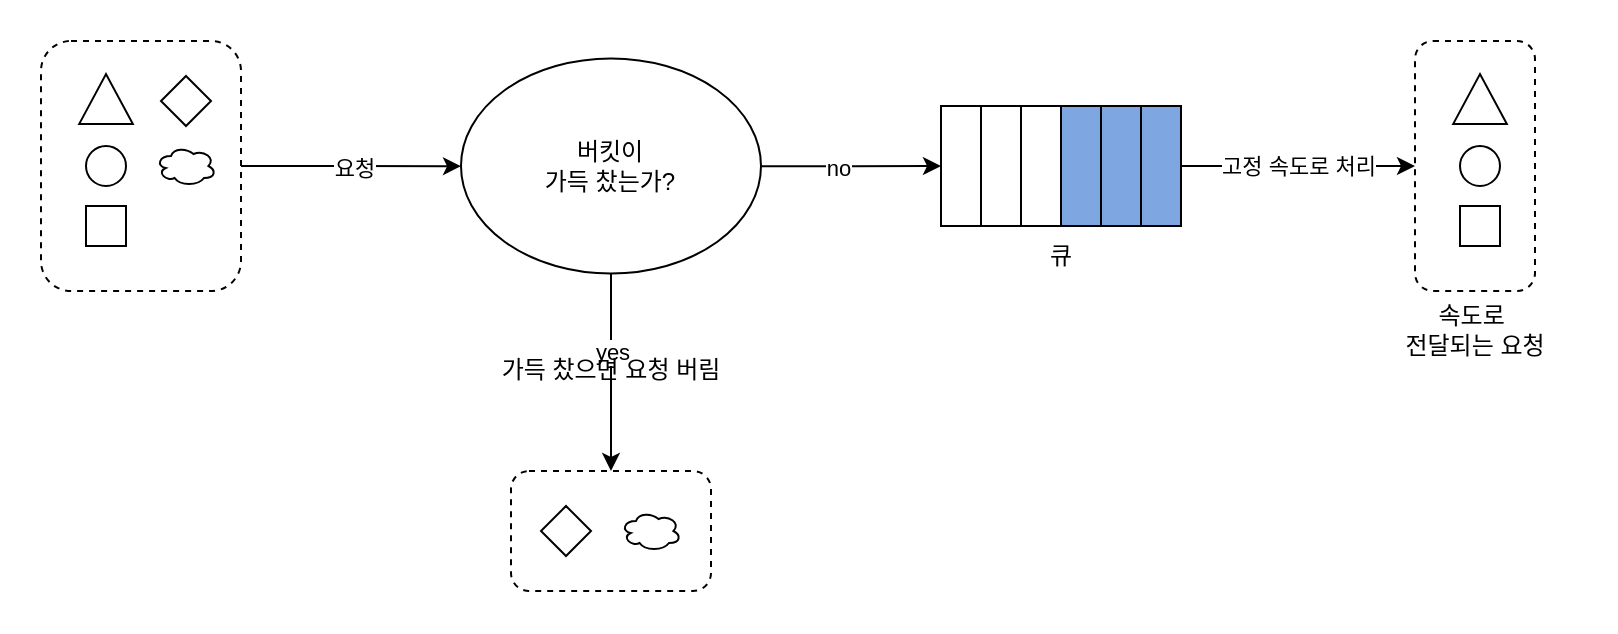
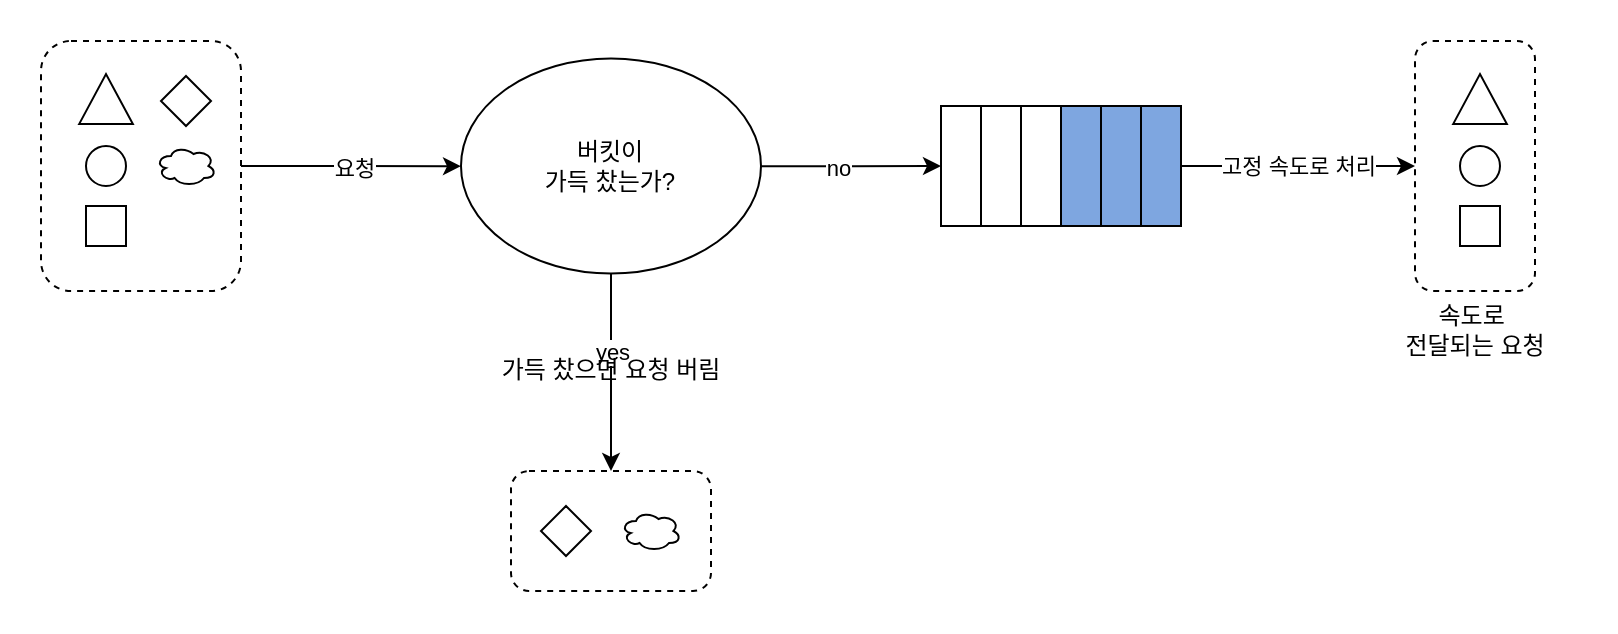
  <mxCell id="0" />
  <mxCell id="1" parent="0" />
  <mxCell id="2" value="" style="edgeStyle=orthogonalEdgeStyle;rounded=0;orthogonalLoop=1;jettySize=auto;html=1;" edge="1" parent="1" source="5" target="15"><mxGeometry relative="1" as="geometry" /></mxCell>
  <mxCell id="3" value="&lt;span style=&quot;color: rgba(0, 0, 0, 0); font-family: monospace; font-size: 0px; text-align: start; background-color: rgb(251, 251, 251);&quot;&gt;%3CmxGraphModel%3E%3Croot%3E%3CmxCell%20id%3D%220%22%2F%3E%3CmxCell%20id%3D%221%22%20parent%3D%220%22%2F%3E%3CmxCell%20id%3D%222%22%20value%3D%22%EC%9A%94%EC%B2%AD%22%20style%3D%22text%3Bhtml%3D1%3Balign%3Dcenter%3BverticalAlign%3Dmiddle%3BwhiteSpace%3Dwrap%3Brounded%3D0%3B%22%20vertex%3D%221%22%20parent%3D%221%22%3E%3CmxGeometry%20x%3D%22100%22%20y%3D%22275%22%20width%3D%2260%22%20height%3D%2230%22%20as%3D%22geometry%22%2F%3E%3C%2FmxCell%3E%3C%2Froot%3E%3C%2FmxGraphModel%3E&lt;/span&gt;" style="edgeLabel;html=1;align=center;verticalAlign=middle;resizable=0;points=[];" vertex="1" connectable="0" parent="2"><mxGeometry x="-0.038" y="1" relative="1" as="geometry"><mxPoint y="1" as="offset" /></mxGeometry></mxCell>
  <mxCell id="4" value="요청" style="edgeLabel;html=1;align=center;verticalAlign=middle;resizable=0;points=[];" vertex="1" connectable="0" parent="2"><mxGeometry x="0.035" y="-1" relative="1" as="geometry"><mxPoint as="offset" /></mxGeometry></mxCell>
  <mxCell id="5" value="" style="rounded=1;whiteSpace=wrap;html=1;dashed=1;" vertex="1" parent="1"><mxGeometry x="20" y="20" width="100" height="125" as="geometry" /></mxCell>
  <mxCell id="6" value="" style="ellipse;whiteSpace=wrap;html=1;" vertex="1" parent="1"><mxGeometry x="42.5" y="72.5" width="20" height="20" as="geometry" /></mxCell>
  <mxCell id="7" value="" style="rounded=0;whiteSpace=wrap;html=1;" vertex="1" parent="1"><mxGeometry x="42.5" y="102.5" width="20" height="20" as="geometry" /></mxCell>
  <mxCell id="8" value="" style="triangle;whiteSpace=wrap;html=1;rotation=-90;" vertex="1" parent="1"><mxGeometry x="40" y="35.62" width="25" height="26.88" as="geometry" /></mxCell>
  <mxCell id="9" value="" style="rhombus;whiteSpace=wrap;html=1;" vertex="1" parent="1"><mxGeometry x="80" y="37.5" width="25" height="25" as="geometry" /></mxCell>
  <mxCell id="10" value="" style="ellipse;shape=cloud;whiteSpace=wrap;html=1;" vertex="1" parent="1"><mxGeometry x="77.5" y="72.5" width="30" height="20" as="geometry" /></mxCell>
  <mxCell id="11" value="" style="edgeStyle=orthogonalEdgeStyle;rounded=0;orthogonalLoop=1;jettySize=auto;html=1;entryX=0.5;entryY=0;entryDx=0;entryDy=0;" edge="1" parent="1" source="15" target="16"><mxGeometry relative="1" as="geometry" /></mxCell>
  <mxCell id="12" value="yes" style="edgeLabel;html=1;align=center;verticalAlign=middle;resizable=0;points=[];" vertex="1" connectable="0" parent="11"><mxGeometry x="-0.175" y="2" relative="1" as="geometry"><mxPoint x="-2" y="-2" as="offset" /></mxGeometry></mxCell>
  <mxCell id="13" value="" style="edgeStyle=orthogonalEdgeStyle;rounded=0;orthogonalLoop=1;jettySize=auto;html=1;entryX=0;entryY=0.5;entryDx=0;entryDy=0;" edge="1" parent="1" source="15" target="20"><mxGeometry relative="1" as="geometry" /></mxCell>
  <mxCell id="14" value="no" style="edgeLabel;html=1;align=center;verticalAlign=middle;resizable=0;points=[];" vertex="1" connectable="0" parent="13"><mxGeometry x="-0.133" y="-1" relative="1" as="geometry"><mxPoint as="offset" /></mxGeometry></mxCell>
  <mxCell id="15" value="버킷이&lt;div&gt;가득 찼는가?&lt;/div&gt;" style="ellipse;whiteSpace=wrap;html=1;" vertex="1" parent="1"><mxGeometry x="230" y="28.75" width="150" height="107.5" as="geometry" /></mxCell>
  <mxCell id="16" value="" style="rounded=1;whiteSpace=wrap;html=1;dashed=1;" vertex="1" parent="1"><mxGeometry x="255" y="235" width="100" height="60" as="geometry" /></mxCell>
  <mxCell id="17" value="" style="rhombus;whiteSpace=wrap;html=1;" vertex="1" parent="1"><mxGeometry x="270" y="252.5" width="25" height="25" as="geometry" /></mxCell>
  <mxCell id="18" value="" style="ellipse;shape=cloud;whiteSpace=wrap;html=1;" vertex="1" parent="1"><mxGeometry x="310" y="255" width="30" height="20" as="geometry" /></mxCell>
  <mxCell id="19" value="가득 찼으면 요청 버림" style="text;html=1;align=center;verticalAlign=middle;resizable=0;points=[];autosize=1;strokeColor=none;fillColor=none;" vertex="1" parent="1"><mxGeometry x="235" y="170" width="140" height="30" as="geometry" /></mxCell>
  <mxCell id="20" value="" style="rounded=0;whiteSpace=wrap;html=1;" vertex="1" parent="1"><mxGeometry x="470" y="52.5" width="20" height="60" as="geometry" /></mxCell>
  <mxCell id="21" value="" style="rounded=0;whiteSpace=wrap;html=1;" vertex="1" parent="1"><mxGeometry x="490" y="52.5" width="20" height="60" as="geometry" /></mxCell>
  <mxCell id="22" value="" style="rounded=0;whiteSpace=wrap;html=1;" vertex="1" parent="1"><mxGeometry x="510" y="52.5" width="20" height="60" as="geometry" /></mxCell>
  <mxCell id="23" value="" style="rounded=0;whiteSpace=wrap;html=1;fillColor=#7EA6E0;strokeColor=#000000;" vertex="1" parent="1"><mxGeometry x="530" y="52.5" width="20" height="60" as="geometry" /></mxCell>
  <mxCell id="24" value="" style="rounded=0;whiteSpace=wrap;html=1;fillColor=#7EA6E0;strokeColor=#000000;" vertex="1" parent="1"><mxGeometry x="550" y="52.5" width="20" height="60" as="geometry" /></mxCell>
  <mxCell id="25" value="고정 속도로 처리" style="edgeStyle=orthogonalEdgeStyle;rounded=0;orthogonalLoop=1;jettySize=auto;html=1;entryX=0;entryY=0.5;entryDx=0;entryDy=0;" edge="1" parent="1" source="26" target="27"><mxGeometry relative="1" as="geometry" /></mxCell>
  <mxCell id="26" value="" style="rounded=0;whiteSpace=wrap;html=1;fillColor=#7EA6E0;strokeColor=#000000;" vertex="1" parent="1"><mxGeometry x="570" y="52.5" width="20" height="60" as="geometry" /></mxCell>
  <mxCell id="27" value="" style="rounded=1;whiteSpace=wrap;html=1;dashed=1;" vertex="1" parent="1"><mxGeometry x="707" y="20" width="60" height="125" as="geometry" /></mxCell>
  <mxCell id="28" value="" style="ellipse;whiteSpace=wrap;html=1;" vertex="1" parent="1"><mxGeometry x="729.5" y="72.5" width="20" height="20" as="geometry" /></mxCell>
  <mxCell id="29" value="" style="rounded=0;whiteSpace=wrap;html=1;" vertex="1" parent="1"><mxGeometry x="729.5" y="102.5" width="20" height="20" as="geometry" /></mxCell>
  <mxCell id="30" value="" style="triangle;whiteSpace=wrap;html=1;rotation=-90;" vertex="1" parent="1"><mxGeometry x="727" y="35.62" width="25" height="26.88" as="geometry" /></mxCell>
  <mxCell id="31" value="속도로&amp;nbsp;&lt;div&gt;전달되는 요청&lt;/div&gt;" style="text;html=1;align=center;verticalAlign=middle;resizable=0;points=[];autosize=1;strokeColor=none;fillColor=none;" vertex="1" parent="1"><mxGeometry x="687" y="145" width="100" height="40" as="geometry" /></mxCell>
- <mxCell id="32" value="큐" style="text;html=1;align=center;verticalAlign=middle;resizable=0;points=[];autosize=1;strokeColor=none;fillColor=none;" vertex="1" parent="1"><mxGeometry x="510" y="112.5" width="40" height="30" as="geometry" /></mxCell>
